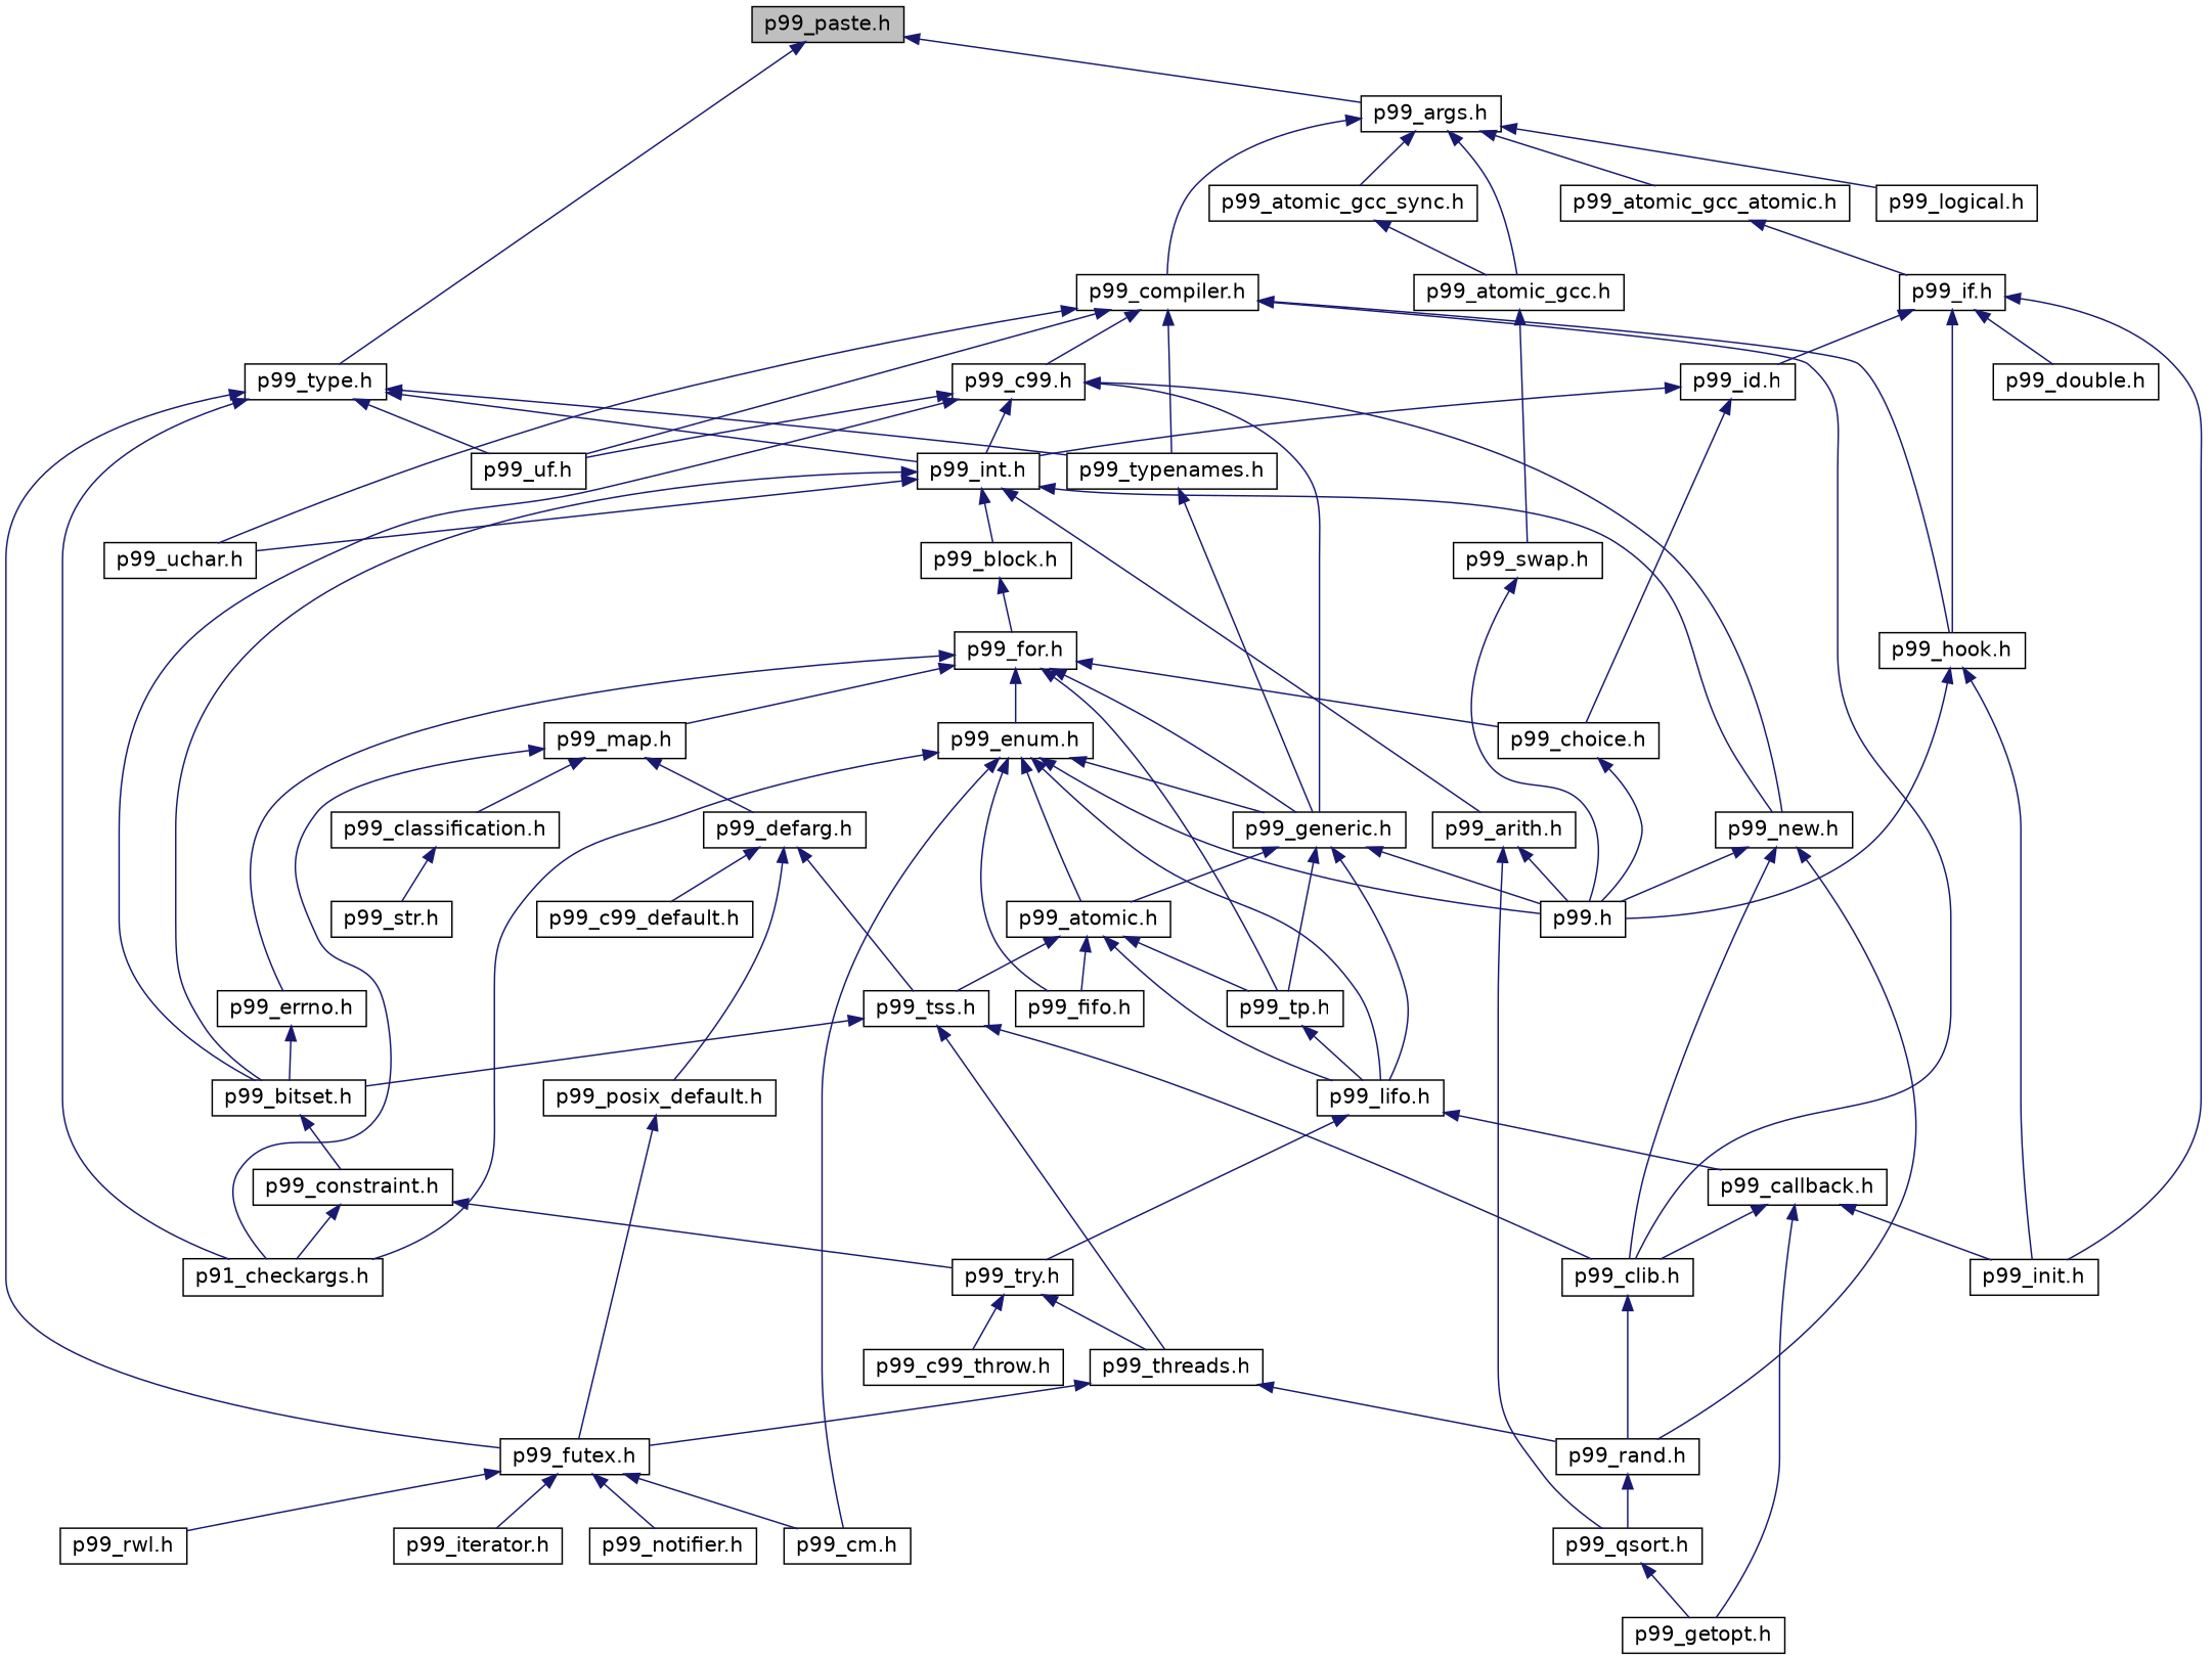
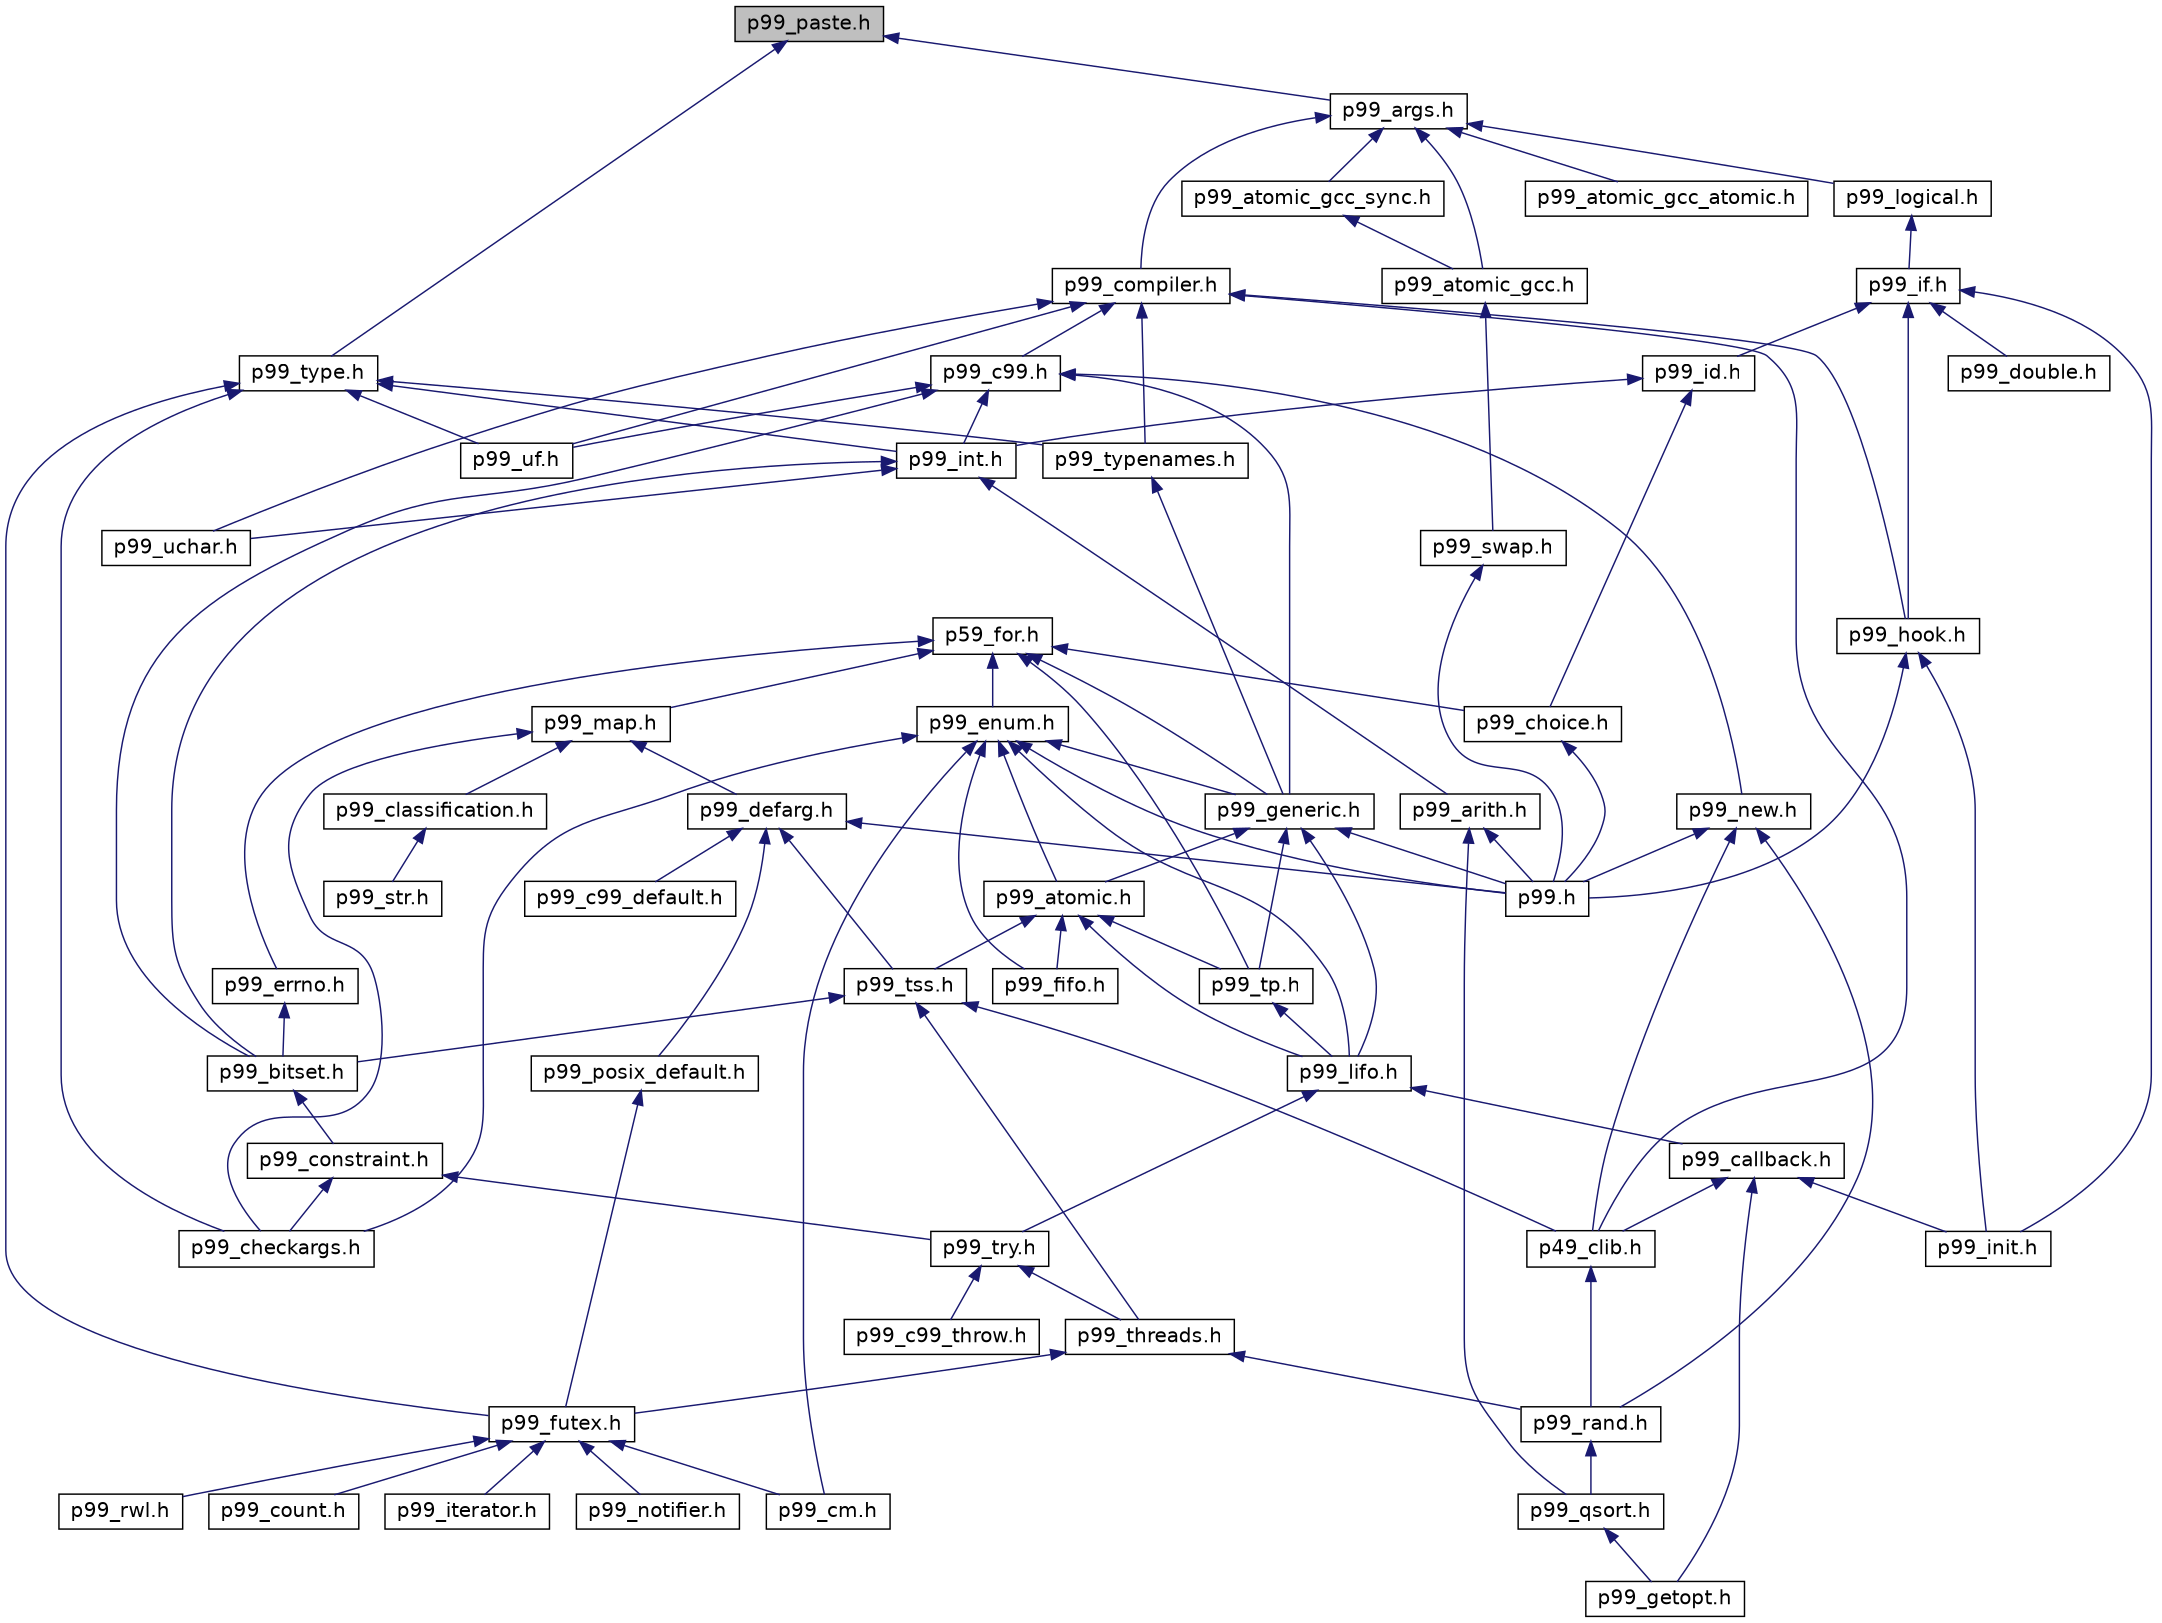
  digraph {
    node [color=black fillcolor=white fontname=Helvetica fontsize=14 shape=record style=filled]
    edge [color=midnightblue dir=back fontname=Helvetica fontsize=14 labelfontname=Helvetica labelfontsize=14 style=solid]
    n1 [fillcolor=grey75 fontcolor=black height=0.2 label="p99_paste.h" width=0.4]
    n2 [height=0.2 label="p99_args.h" width=0.4]
    n3 [height=0.2 label="p99_type.h" width=0.4]
    n4 [height=0.2 label="p99_logical.h" width=0.4]
    n5 [height=0.2 label="p99_compiler.h" width=0.4]
    n6 [height=0.2 label="p99_atomic_gcc.h" width=0.4]
    n7 [height=0.2 label="p99_atomic_gcc_sync.h" width=0.4]
    n8 [height=0.2 label="p99_atomic_gcc_atomic.h" width=0.4]
    n9 [height=0.2 label="p99_int.h" width=0.4]
-   n10 [height=0.2 label="p91_checkargs.h" width=0.4]
+   n10 [height=0.2 label="p99_checkargs.h" width=0.4]
    n11 [height=0.2 label="p99_futex.h" width=0.4]
    n12 [height=0.2 label="p99_uf.h" width=0.4]
    n13 [height=0.2 label="p99_typenames.h" width=0.4]
    n14 [height=0.2 label="p99_if.h" width=0.4]
    n15 [height=0.2 label="p99_hook.h" width=0.4]
    n16 [height=0.2 label="p99_uchar.h" width=0.4]
-   n17 [height=0.2 label="p99_clib.h" width=0.4]
+   n17 [height=0.2 label="p49_clib.h" width=0.4]
    n18 [height=0.2 label="p99_c99.h" width=0.4]
    n19 [height=0.2 label="p99_swap.h" width=0.4]
    n20 [height=0.2 label="p99_id.h" width=0.4]
    n21 [height=0.2 label="p99_init.h" width=0.4]
    n22 [height=0.2 label="p99_double.h" width=0.4]
    n23 [height=0.2 label="p99_choice.h" width=0.4]
    n24 [height=0.2 label="p99.h" width=0.4]
-   n25 [height=0.2 label="p99_block.h" width=0.4]
    n26 [height=0.2 label="p99_bitset.h" width=0.4]
    n27 [height=0.2 label="p99_new.h" width=0.4]
    n28 [height=0.2 label="p99_arith.h" width=0.4]
-   n29 [height=0.2 label="p99_for.h" width=0.4]
+   n29 [height=0.2 label="p59_for.h" width=0.4]
    n30 [height=0.2 label="p99_constraint.h" width=0.4]
    n31 [height=0.2 label="p99_rand.h" width=0.4]
    n32 [height=0.2 label="p99_qsort.h" width=0.4]
    n33 [height=0.2 label="p99_map.h" width=0.4]
    n34 [height=0.2 label="p99_enum.h" width=0.4]
    n35 [height=0.2 label="p99_generic.h" width=0.4]
    n36 [height=0.2 label="p99_errno.h" width=0.4]
    n37 [height=0.2 label="p99_tp.h" width=0.4]
    n38 [height=0.2 label="p99_defarg.h" width=0.4]
    n39 [height=0.2 label="p99_classification.h" width=0.4]
    n40 [height=0.2 label="p99_cm.h" width=0.4]
    n41 [height=0.2 label="p99_atomic.h" width=0.4]
    n42 [height=0.2 label="p99_lifo.h" width=0.4]
    n43 [height=0.2 label="p99_fifo.h" width=0.4]
    n44 [height=0.2 label="p99_tss.h" width=0.4]
    n45 [height=0.2 label="p99_c99_default.h" width=0.4]
    n46 [height=0.2 label="p99_posix_default.h" width=0.4]
    n47 [height=0.2 label="p99_str.h" width=0.4]
    n48 [height=0.2 label="p99_threads.h" width=0.4]
    n49 [height=0.2 label="p99_try.h" width=0.4]
    n50 [height=0.2 label="p99_c99_throw.h" width=0.4]
+   n51 [height=0.2 label="p99_count.h" width=0.4]
    n52 [height=0.2 label="p99_iterator.h" width=0.4]
    n53 [height=0.2 label="p99_notifier.h" width=0.4]
    n54 [height=0.2 label="p99_rwl.h" width=0.4]
    n55 [height=0.2 label="p99_getopt.h" width=0.4]
    n56 [height=0.2 label="p99_callback.h" width=0.4]
    n1 -> n2
    n1 -> n3
    n2 -> n4
    n2 -> n5
    n2 -> n6
    n2 -> n7
    n2 -> n8
    n3 -> n9
    n3 -> n10
    n3 -> n11
    n3 -> n12
    n3 -> n13
-   n8 -> n14
+   n4 -> n14
    n5 -> n12
    n5 -> n13
    n5 -> n15
    n5 -> n16
    n5 -> n17
    n5 -> n18
    n6 -> n19
    n7 -> n6
    n9 -> n16
-   n9 -> n25
    n9 -> n26
-   n9 -> n27
    n9 -> n28
    n11 -> n40
+   n11 -> n51
    n11 -> n52
    n11 -> n53
    n11 -> n54
    n13 -> n35
    n14 -> n15
    n14 -> n20
    n14 -> n21
    n14 -> n22
    n15 -> n21
    n15 -> n24
    n17 -> n31
    n18 -> n9
    n18 -> n12
    n18 -> n26
    n18 -> n27
    n18 -> n35
    n19 -> n24
    n20 -> n9
    n20 -> n23
    n23 -> n24
-   n25 -> n29
    n26 -> n30
    n27 -> n17
    n27 -> n24
    n27 -> n31
    n28 -> n24
    n28 -> n32
    n29 -> n23
    n29 -> n33
    n29 -> n34
    n29 -> n35
    n29 -> n36
    n29 -> n37
    n30 -> n10
    n30 -> n49
    n31 -> n32
    n32 -> n55
    n33 -> n10
    n33 -> n38
    n33 -> n39
    n34 -> n10
    n34 -> n24
    n34 -> n35
    n34 -> n40
    n34 -> n41
    n34 -> n42
    n34 -> n43
    n35 -> n24
    n35 -> n37
    n35 -> n41
    n35 -> n42
    n36 -> n26
    n37 -> n42
+   n38 -> n24
    n38 -> n44
    n38 -> n45
    n38 -> n46
    n39 -> n47
    n41 -> n37
    n41 -> n42
    n41 -> n43
    n41 -> n44
    n42 -> n49
    n42 -> n56
    n44 -> n17
    n44 -> n26
    n44 -> n48
    n46 -> n11
    n48 -> n11
    n48 -> n31
    n49 -> n48
    n49 -> n50
    n56 -> n17
    n56 -> n21
    n56 -> n55
  }
